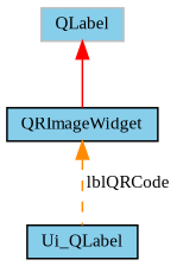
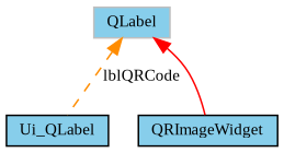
  digraph {
    fontname="Liberation Serif"
    node [color=black fillcolor=skyblue fontname="Liberation Serif" fontsize=10 shape=record style=filled]
    edge [dir=back fontname="Liberation Serif" fontsize=10 labelfontname=Helvetica labelfontsize=10]
    n1 [fontcolor=black height=0.2 label=Ui_QLabel width=0.4]
    n2 [height=0.2 label=QRImageWidget width=0.4]
    n3 [color=grey75 height=0.2 label=QLabel width=0.4]
-   n2 -> n1 [color=darkorange label=" lblQRCode" style=dashed]
+   n3 -> n1 [color=darkorange label=" lblQRCode" style=dashed]
    n3 -> n2 [color=red style=solid]
  }
